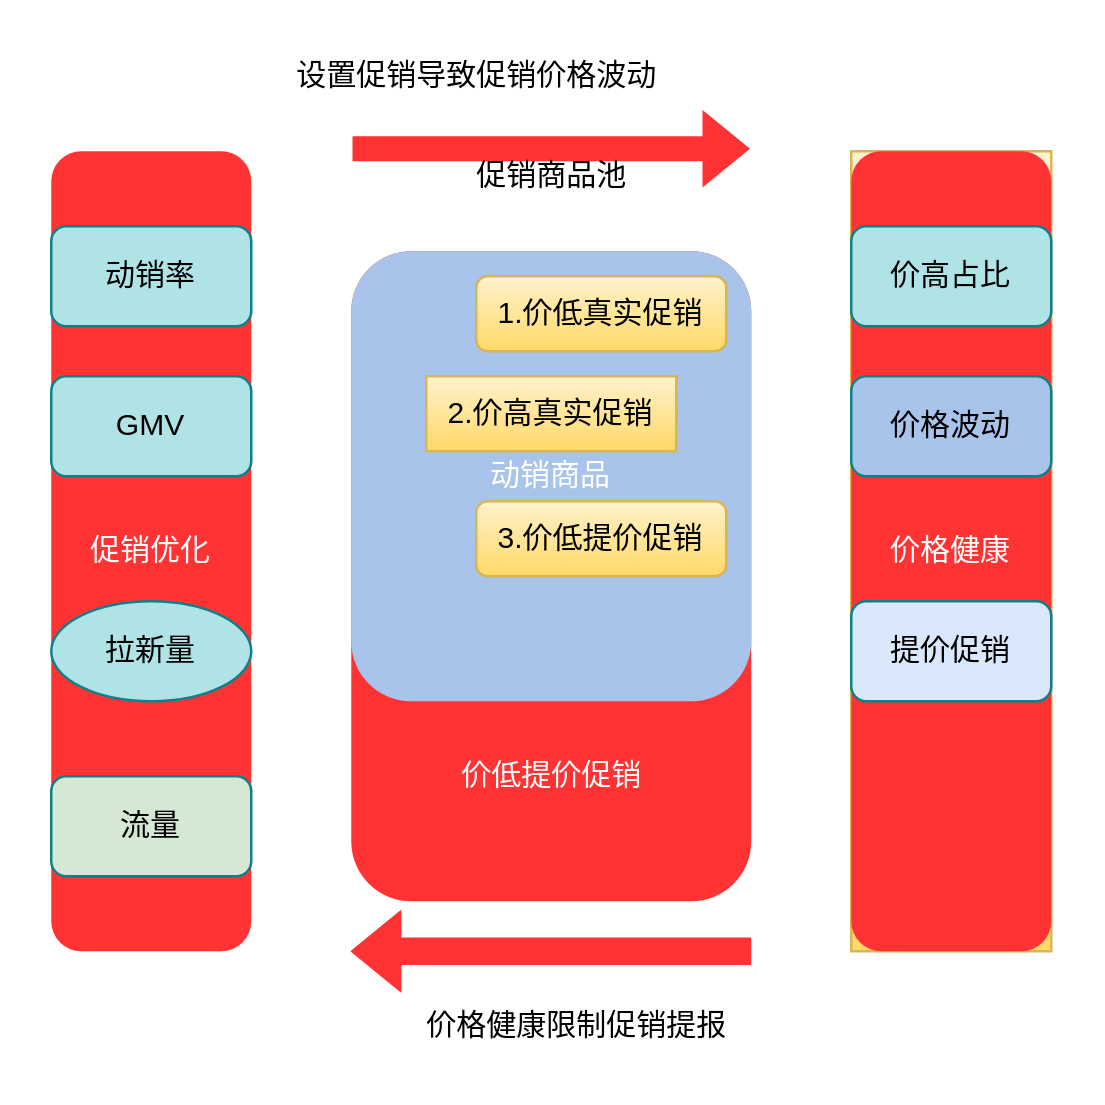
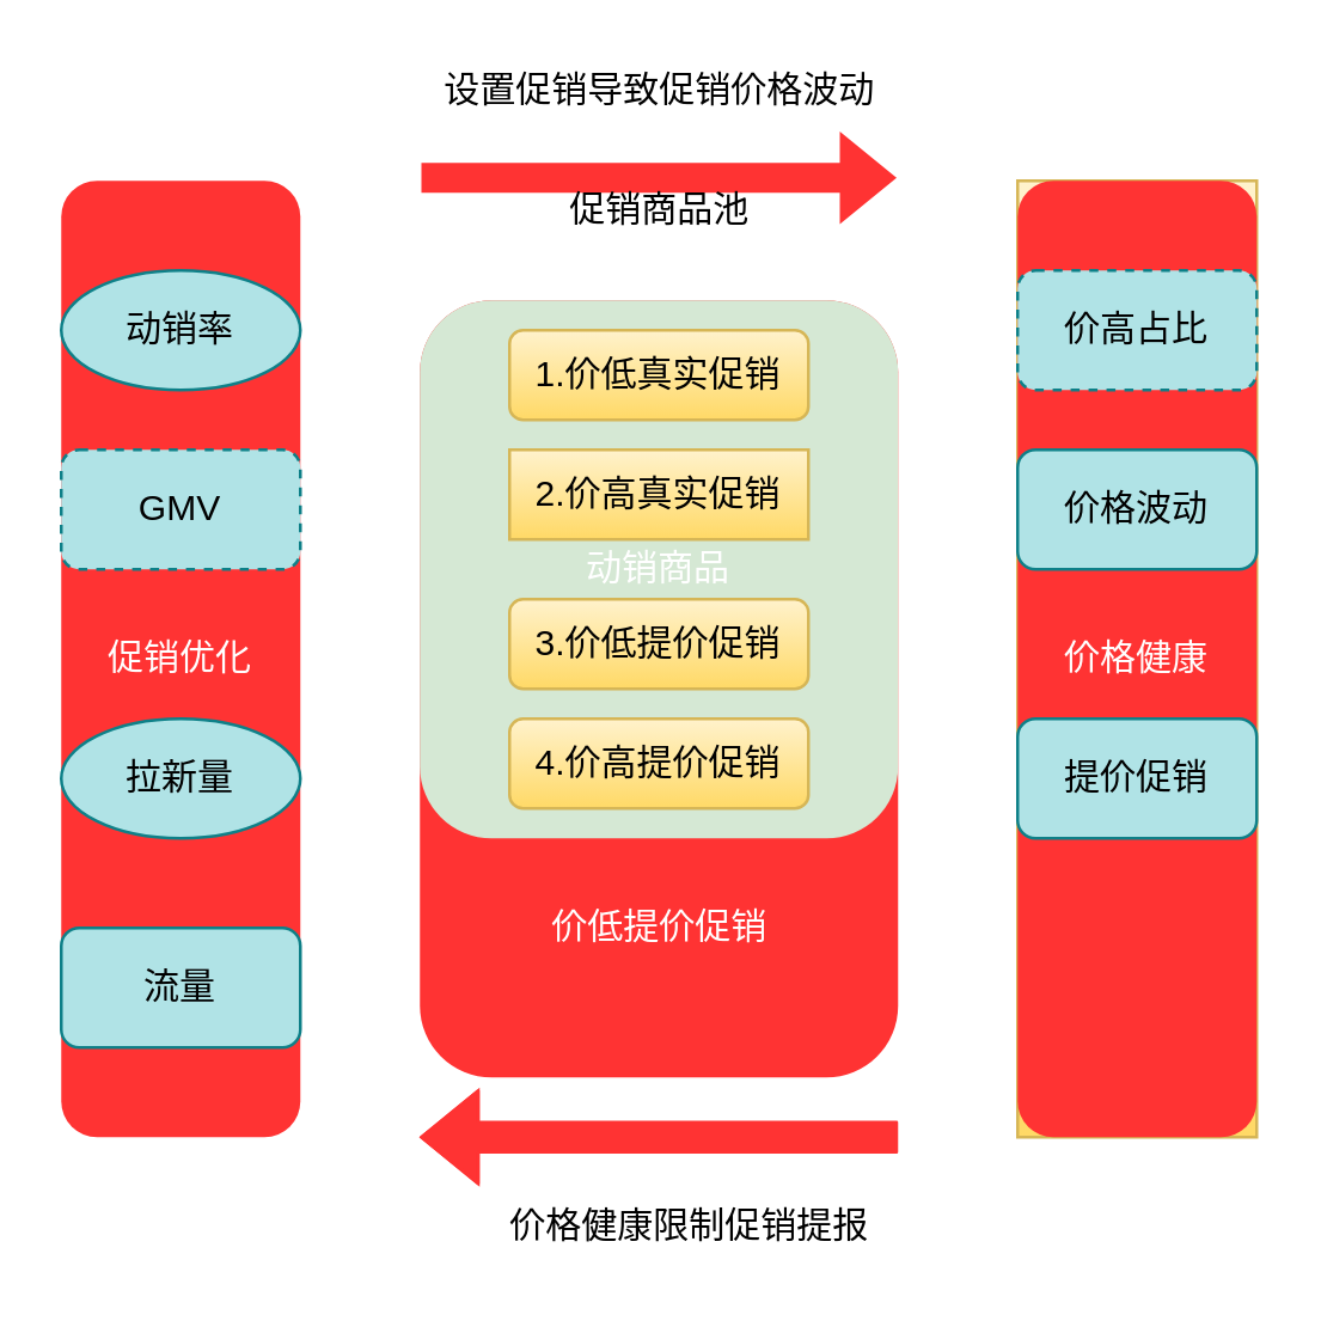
  <mxCell id="0" />
  <mxCell id="1" parent="0" />
  <mxCell id="2" value="" style="shape=flexArrow;endArrow=classic;html=1;fillColor=#FF3333;strokeColor=none;" edge="1" parent="1"><mxGeometry width="50" height="50" relative="1" as="geometry"><mxPoint x="140" y="59" as="sourcePoint" /><mxPoint x="300" y="59" as="targetPoint" /><Array as="points"><mxPoint x="220" y="59" /></Array></mxGeometry></mxCell>
  <mxCell id="3" value="" style="shape=flexArrow;endArrow=classic;html=1;strokeColor=#FF3333;fillColor=#FF3333;" edge="1" parent="1"><mxGeometry width="50" height="50" relative="1" as="geometry"><mxPoint x="300" y="380" as="sourcePoint" /><mxPoint x="140" y="380" as="targetPoint" /><Array as="points"><mxPoint x="60" y="380" /></Array></mxGeometry></mxCell>
  <mxCell id="4" value="" style="rounded=1;whiteSpace=wrap;html=1;fillColor=#FF3333;strokeColor=none;" vertex="1" parent="1"><mxGeometry x="140" y="100" width="160" height="260" as="geometry" /></mxCell>
- <mxCell id="5" value="动销商品" style="rounded=1;whiteSpace=wrap;html=1;fontColor=#ffffff;fillColor=#A9C4EB;strokeColor=none;" vertex="1" parent="1"><mxGeometry x="140" y="100" width="160" height="180" as="geometry" /></mxCell>
+ <mxCell id="5" value="动销商品" style="rounded=1;whiteSpace=wrap;html=1;fontColor=#ffffff;fillColor=#d5e8d4;strokeColor=none;" vertex="1" parent="1"><mxGeometry x="140" y="100" width="160" height="180" as="geometry" /></mxCell>
  <mxCell id="6" value="&lt;font color=&quot;#ffffff&quot;&gt;价低提价促销&lt;/font&gt;" style="text;html=1;resizable=0;autosize=1;align=center;verticalAlign=middle;points=[];fillColor=none;strokeColor=none;rounded=0;" vertex="1" parent="1"><mxGeometry x="180" y="300" width="80" height="20" as="geometry" /></mxCell>
  <mxCell id="7" value="促销商品池" style="text;html=1;resizable=0;autosize=1;align=center;verticalAlign=middle;points=[];fillColor=none;strokeColor=none;rounded=0;" vertex="1" parent="1"><mxGeometry x="180" y="60" width="80" height="20" as="geometry" /></mxCell>
  <mxCell id="8" value="价格健康限制促销提报" style="text;html=1;resizable=0;autosize=1;align=center;verticalAlign=middle;points=[];fillColor=none;strokeColor=none;rounded=0;" vertex="1" parent="1"><mxGeometry x="160" y="400" width="140" height="20" as="geometry" /></mxCell>
- <mxCell id="9" value="设置促销导致促销价格波动" style="text;html=1;resizable=0;autosize=1;align=center;verticalAlign=middle;points=[];fillColor=none;strokeColor=none;rounded=0;" vertex="1" parent="1"><mxGeometry x="110" y="20" width="160" height="20" as="geometry" /></mxCell>
+ <mxCell id="9" value="设置促销导致促销价格波动" style="text;html=1;resizable=0;autosize=1;align=center;verticalAlign=middle;points=[];fillColor=none;strokeColor=none;rounded=0;" vertex="1" parent="1"><mxGeometry x="140" y="20" width="160" height="20" as="geometry" /></mxCell>
  <mxCell id="10" value="" style="group" vertex="1" connectable="0" parent="1"><mxGeometry x="20" y="60" width="80" height="320" as="geometry" /></mxCell>
  <mxCell id="11" value="促销优化" style="rounded=1;whiteSpace=wrap;html=1;fontColor=#ffffff;fillColor=#FF3333;strokeColor=none;" vertex="1" parent="10"><mxGeometry width="80" height="320" as="geometry" /></mxCell>
- <mxCell id="12" value="动销率" style="rounded=1;whiteSpace=wrap;html=1;fillColor=#b0e3e6;strokeColor=#0e8088;" vertex="1" parent="10"><mxGeometry y="30" width="80" height="40" as="geometry" /></mxCell>
- <mxCell id="13" value="GMV" style="rounded=1;whiteSpace=wrap;html=1;fillColor=#b0e3e6;strokeColor=#0e8088;" vertex="1" parent="10"><mxGeometry y="90" width="80" height="40" as="geometry" /></mxCell>
+ <mxCell id="12" value="动销率" style="ellipse;whiteSpace=wrap;html=1;fillColor=#b0e3e6;strokeColor=#0e8088;" vertex="1" parent="10"><mxGeometry y="30" width="80" height="40" as="geometry" /></mxCell>
+ <mxCell id="13" value="GMV" style="rounded=1;whiteSpace=wrap;html=1;fillColor=#b0e3e6;strokeColor=#0e8088;dashed=1;" vertex="1" parent="10"><mxGeometry y="90" width="80" height="40" as="geometry" /></mxCell>
  <mxCell id="14" value="拉新量" style="ellipse;whiteSpace=wrap;html=1;fillColor=#b0e3e6;strokeColor=#0e8088;" vertex="1" parent="10"><mxGeometry y="180" width="80" height="40" as="geometry" /></mxCell>
- <mxCell id="15" value="流量" style="rounded=1;whiteSpace=wrap;html=1;fillColor=#d5e8d4;strokeColor=#0e8088;" vertex="1" parent="10"><mxGeometry y="250" width="80" height="40" as="geometry" /></mxCell>
+ <mxCell id="15" value="流量" style="rounded=1;whiteSpace=wrap;html=1;fillColor=#b0e3e6;strokeColor=#0e8088;" vertex="1" parent="10"><mxGeometry y="250" width="80" height="40" as="geometry" /></mxCell>
  <mxCell id="16" value="" style="group;gradientColor=#ffd966;fillColor=#fff2cc;strokeColor=#d6b656;" vertex="1" connectable="0" parent="1"><mxGeometry x="340" y="60" width="80" height="320" as="geometry" /></mxCell>
  <mxCell id="17" value="&lt;font color=&quot;#ffffff&quot;&gt;价格健康&lt;/font&gt;" style="rounded=1;whiteSpace=wrap;html=1;fillColor=#FF3333;strokeColor=none;" vertex="1" parent="16"><mxGeometry width="80" height="320" as="geometry" /></mxCell>
- <mxCell id="18" value="价高占比" style="rounded=1;whiteSpace=wrap;html=1;fillColor=#b0e3e6;strokeColor=#0e8088;" vertex="1" parent="16"><mxGeometry y="30" width="80" height="40" as="geometry" /></mxCell>
- <mxCell id="19" value="价格波动" style="rounded=1;whiteSpace=wrap;html=1;fillColor=#a9c4eb;strokeColor=#0e8088;" vertex="1" parent="16"><mxGeometry y="90" width="80" height="40" as="geometry" /></mxCell>
- <mxCell id="20" value="提价促销" style="rounded=1;whiteSpace=wrap;html=1;fillColor=#dae8fc;strokeColor=#0e8088;" vertex="1" parent="16"><mxGeometry y="180" width="80" height="40" as="geometry" /></mxCell>
- <mxCell id="21" value="1.价低真实促销" style="rounded=1;whiteSpace=wrap;html=1;strokeColor=#d6b656;fillColor=#fff2cc;gradientColor=#ffd966;" vertex="1" parent="1"><mxGeometry x="190" y="110" width="100" height="30" as="geometry" /></mxCell>
- <mxCell id="22" value="3.价低提价促销" style="rounded=1;whiteSpace=wrap;html=1;strokeColor=#d6b656;fillColor=#fff2cc;gradientColor=#ffd966;" vertex="1" parent="1"><mxGeometry x="190" y="200" width="100" height="30" as="geometry" /></mxCell>
+ <mxCell id="18" value="价高占比" style="rounded=1;whiteSpace=wrap;html=1;fillColor=#b0e3e6;strokeColor=#0e8088;dashed=1;" vertex="1" parent="16"><mxGeometry y="30" width="80" height="40" as="geometry" /></mxCell>
+ <mxCell id="19" value="价格波动" style="rounded=1;whiteSpace=wrap;html=1;fillColor=#b0e3e6;strokeColor=#0e8088;" vertex="1" parent="16"><mxGeometry y="90" width="80" height="40" as="geometry" /></mxCell>
+ <mxCell id="20" value="提价促销" style="rounded=1;whiteSpace=wrap;html=1;fillColor=#b0e3e6;strokeColor=#0e8088;" vertex="1" parent="16"><mxGeometry y="180" width="80" height="40" as="geometry" /></mxCell>
+ <mxCell id="21" value="1.价低真实促销" style="rounded=1;whiteSpace=wrap;html=1;strokeColor=#d6b656;fillColor=#fff2cc;gradientColor=#ffd966;" vertex="1" parent="1"><mxGeometry x="170" y="110" width="100" height="30" as="geometry" /></mxCell>
+ <mxCell id="22" value="3.价低提价促销" style="rounded=1;whiteSpace=wrap;html=1;strokeColor=#d6b656;fillColor=#fff2cc;gradientColor=#ffd966;" vertex="1" parent="1"><mxGeometry x="170" y="200" width="100" height="30" as="geometry" /></mxCell>
  <mxCell id="23" value="2.价高真实促销" style="whiteSpace=wrap;html=1;strokeColor=#d6b656;fillColor=#fff2cc;gradientColor=#ffd966;rounded=0;" vertex="1" parent="1"><mxGeometry x="170" y="150" width="100" height="30" as="geometry" /></mxCell>
+ <mxCell id="24" value="4.价高提价促销" style="rounded=1;whiteSpace=wrap;html=1;strokeColor=#d6b656;fillColor=#fff2cc;gradientColor=#ffd966;" vertex="1" parent="1"><mxGeometry x="170" y="240" width="100" height="30" as="geometry" /></mxCell>
